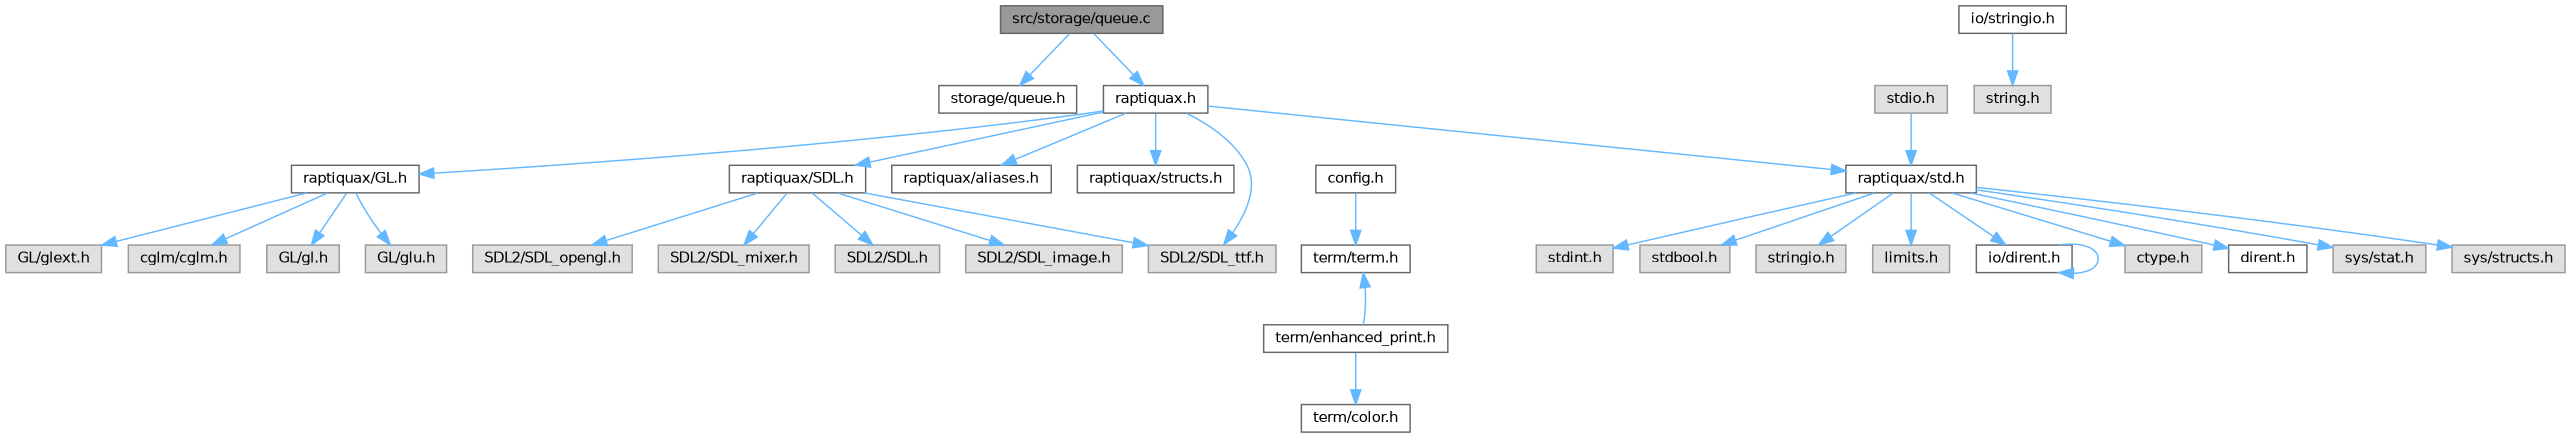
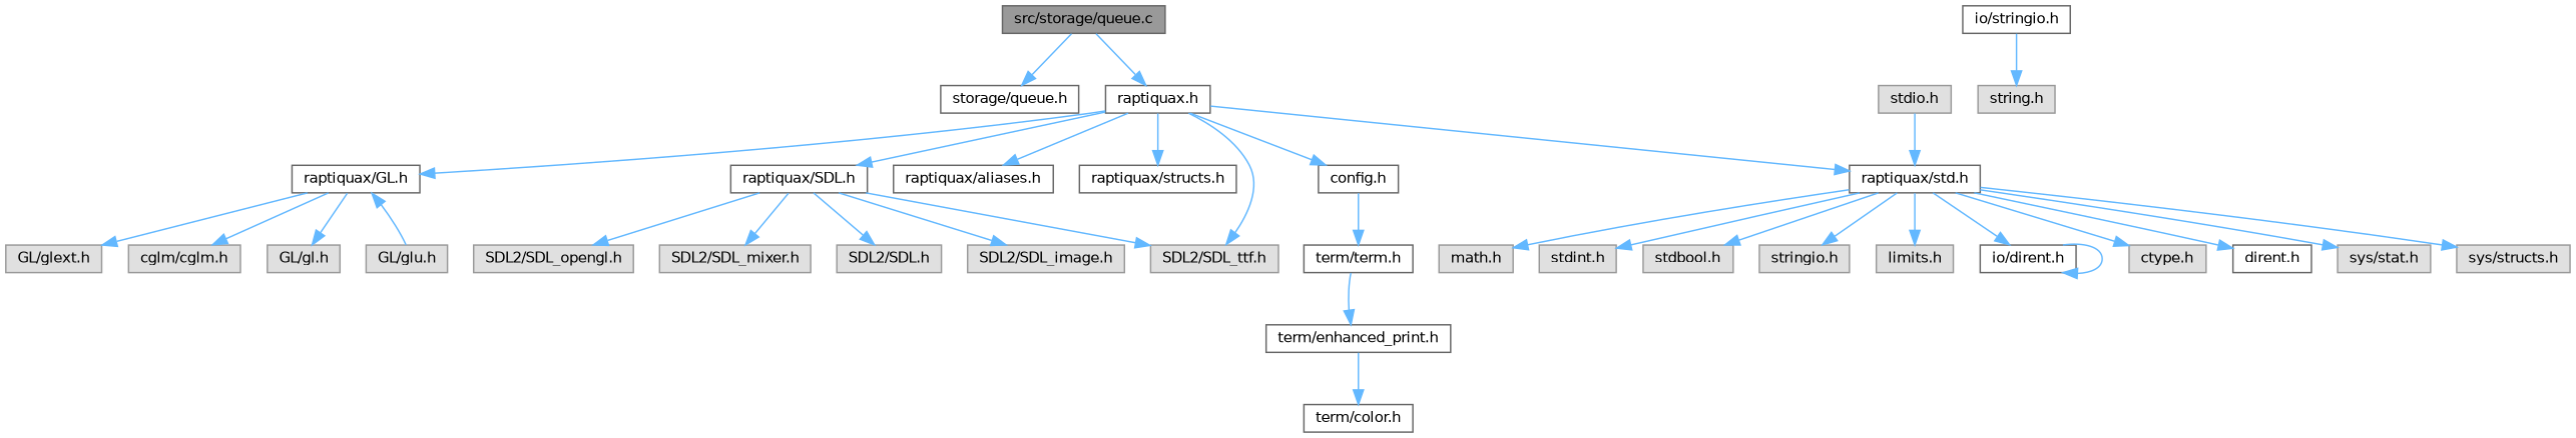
  digraph {
    node [color=grey60 fillcolor="#E0E0E0" fontname=Helvetica fontsize=10 shape=box style=filled]
    edge [color=steelblue1 fontname=Helvetica fontsize=10 labelfontname=Helvetica labelfontsize=10 style=solid]
    n1 [color=gray40 fillcolor=grey60 fontcolor=black height=0.2 label="src/storage/queue.c" width=0.4]
    n2 [color=grey40 fillcolor=white height=0.2 label="raptiquax.h" width=0.4]
    n3 [color=grey40 fillcolor=white height=0.2 label="storage/queue.h" width=0.4]
    n4 [color=grey40 fillcolor=white height=0.2 label="raptiquax/std.h" width=0.4]
    n5 [color=grey40 fillcolor=white height=0.2 label="raptiquax/GL.h" width=0.4]
    n6 [color=grey40 fillcolor=white height=0.2 label="raptiquax/SDL.h" width=0.4]
    n7 [color=grey40 fillcolor=white height=0.2 label="raptiquax/aliases.h" width=0.4]
    n8 [color=grey40 fillcolor=white height=0.2 label="raptiquax/structs.h" width=0.4]
    n9 [color=grey40 fillcolor=white height=0.2 label="config.h" width=0.4]
    n10 [height=0.2 label="SDL2/SDL_ttf.h" width=0.4]
+   n11 [height=0.2 label="math.h" width=0.4]
    n12 [height=0.2 label="stdint.h" width=0.4]
    n13 [height=0.2 label="stdbool.h" width=0.4]
    n14 [height=0.2 label="stringio.h" width=0.4]
    n15 [height=0.2 label="limits.h" width=0.4]
    n16 [color=grey40 fillcolor=white height=0.2 label="io/dirent.h" width=0.4]
    n17 [height=0.2 label="ctype.h" width=0.4]
    n18 [color=grey40 fillcolor=white height=0.2 label="dirent.h" width=0.4]
    n19 [height=0.2 label="sys/stat.h" width=0.4]
    n20 [height=0.2 label="sys/structs.h" width=0.4]
    n21 [height=0.2 label="GL/gl.h" width=0.4]
    n22 [height=0.2 label="GL/glu.h" width=0.4]
    n23 [height=0.2 label="GL/glext.h" width=0.4]
    n24 [height=0.2 label="cglm/cglm.h" width=0.4]
    n25 [height=0.2 label="SDL2/SDL.h" width=0.4]
    n26 [height=0.2 label="SDL2/SDL_image.h" width=0.4]
    n27 [height=0.2 label="SDL2/SDL_opengl.h" width=0.4]
    n28 [height=0.2 label="SDL2/SDL_mixer.h" width=0.4]
    n29 [color=grey40 fillcolor=white height=0.2 label="io/stringio.h" width=0.4]
    n30 [height=0.2 label="string.h" width=0.4]
    n31 [color=grey40 fillcolor=white height=0.2 label="term/term.h" width=0.4]
    n32 [height=0.2 label="stdio.h" width=0.4]
    n33 [color=grey40 fillcolor=white height=0.2 label="term/enhanced_print.h" width=0.4]
    n34 [color=grey40 fillcolor=white height=0.2 label="term/color.h" width=0.4]
    n1 -> n2
    n1 -> n3
    n2 -> n4
    n2 -> n5
    n2 -> n6
    n2 -> n7
    n2 -> n8
+   n2 -> n9
    n2 -> n10
+   n4 -> n11
    n4 -> n12
    n4 -> n13
    n4 -> n14
    n4 -> n15
    n4 -> n16
    n4 -> n17
    n4 -> n18
    n4 -> n19
    n4 -> n20
    n5 -> n21
-   n5 -> n22
+   n22 -> n5
    n5 -> n23
    n5 -> n24
    n6 -> n10
    n6 -> n25
    n6 -> n26
    n6 -> n27
    n6 -> n28
    n9 -> n31
    n16 -> n16
    n29 -> n30
-   n33 -> n31
+   n31 -> n33
    n32 -> n4
    n33 -> n34
  }
